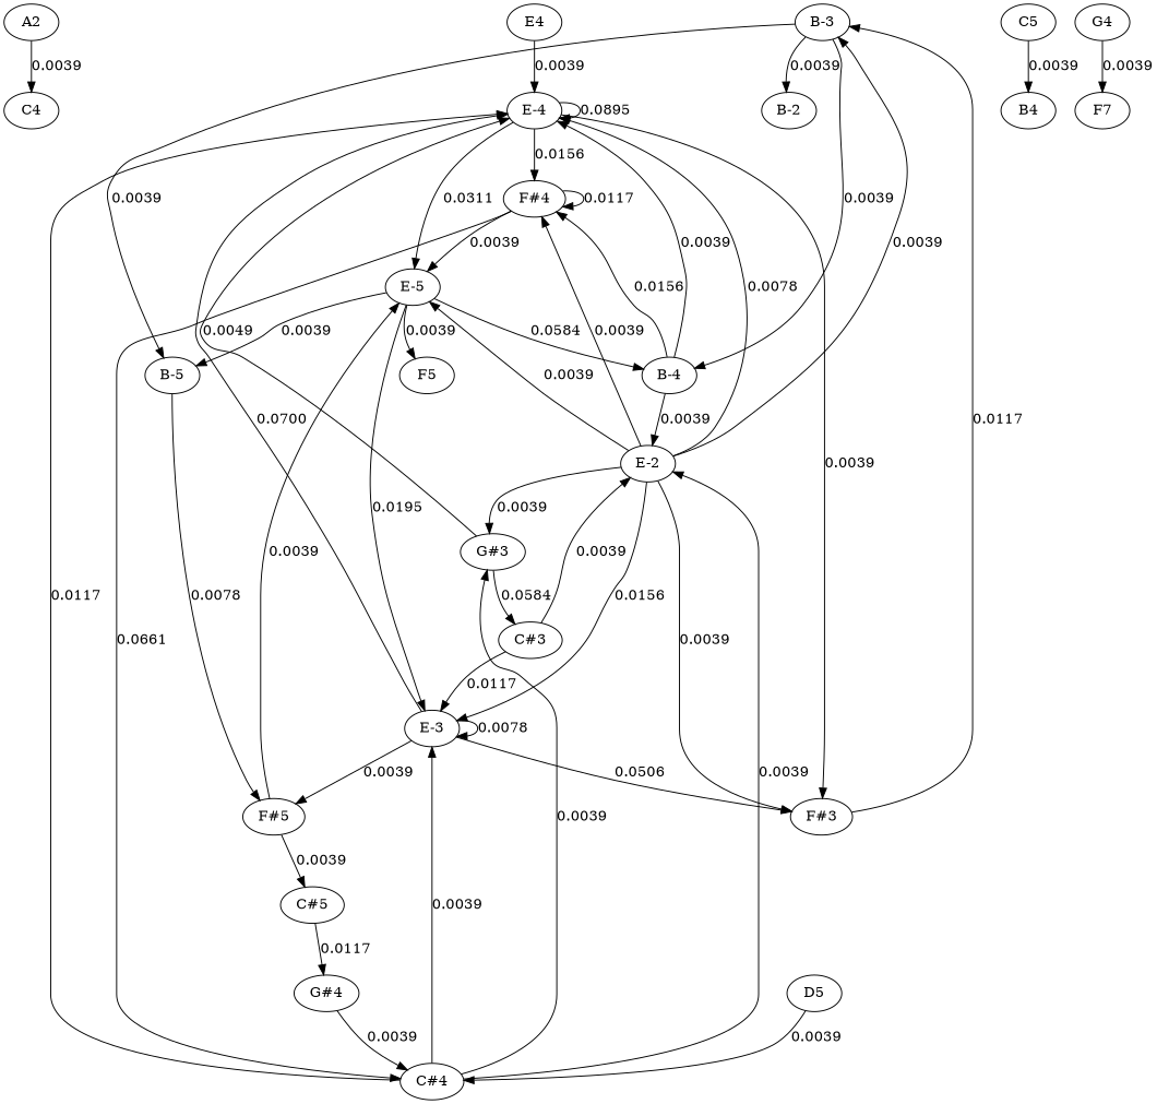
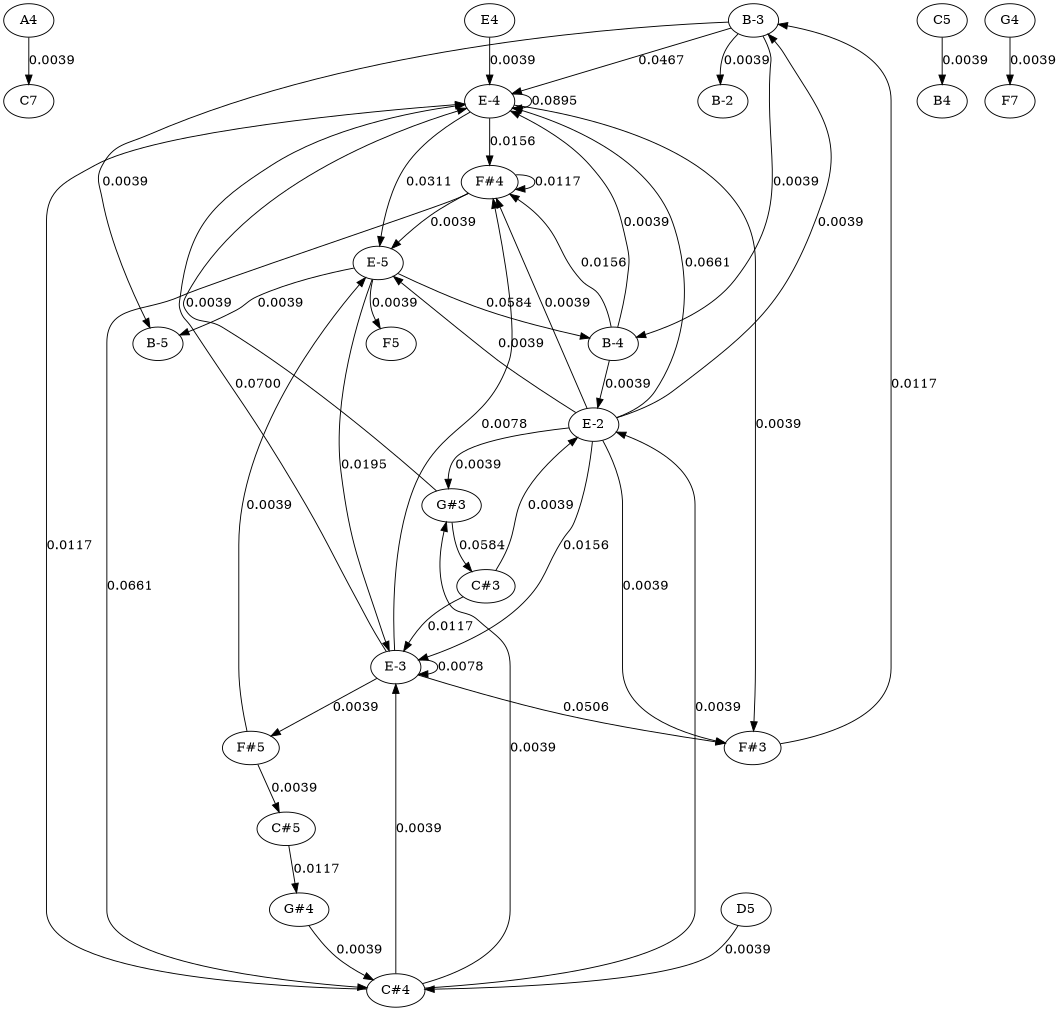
  strict graph {
    edge [arrowtype=normal dir=forward]
-   A4 [height=0.5 width=0.75 label=A2]
-   C4 [height=0.5 width=0.75]
+   A4 [height=0.5 width=0.75]
+   C4 [height=0.5 width=0.75 label=C7]
    "B-3" [height=0.5 width=0.75]
    "E-4" [height=0.5 width=0.75]
    "B-4" [height=0.5 width=0.75]
    "B-2" [height=0.5 width=0.75]
    "B-5" [height=0.5 width=0.75]
    "F#4" [height=0.5 width=0.75]
    "E-5" [height=0.5 width=0.75]
    "F#3" [height=0.5 width=0.75]
    "E-2" [height=0.5 width=0.75]
    "F#5" [height=0.5 width=0.75]
    "C#4" [height=0.5 width=0.75187]
    "E-3" [height=0.5 width=0.75]
    F5 [height=0.5 width=0.75]
    "G#3" [height=0.5 width=0.75927]
    "C#5" [height=0.5 width=0.75187]
    "C#3" [height=0.5 width=0.75187]
    "G#4" [height=0.5 width=0.75927]
    C5 [height=0.5 width=0.75]
    B4 [height=0.5 width=0.75]
    D5 [height=0.5 width=0.75]
    E4 [height=0.5 width=0.75]
    G4 [height=0.5 width=0.75]
    n25 [height=0.5 label=F7 width=0.75]
    A4 -- C4 [label=0.0039]
+   "B-3" -- "E-4" [label=0.0467]
    "B-3" -- "B-4" [label=0.0039]
    "B-3" -- "B-2" [label=0.0039]
    "B-3" -- "B-5" [label=0.0039]
    "E-4" -- "E-4" [label=0.0895]
    "E-4" -- "F#4" [label=0.0156]
    "E-4" -- "E-5" [label=0.0311]
    "E-4" -- "F#3" [label=0.0039]
    "B-4" -- "E-4" [label=0.0039]
    "B-4" -- "F#4" [label=0.0156]
    "B-4" -- "E-2" [label=0.0039]
-   "B-5" -- "F#5" [label=0.0078]
    "F#4" -- "F#4" [label=0.0117]
    "F#4" -- "E-5" [label=0.0039]
    "F#4" -- "C#4" [label=0.0661]
    "E-5" -- "B-4" [label=0.0584]
    "E-5" -- "B-5" [label=0.0039]
    "E-5" -- "E-3" [label=0.0195]
    "E-5" -- F5 [label=0.0039]
    "F#3" -- "B-3" [label=0.0117]
    "E-2" -- "B-3" [label=0.0039]
-   "E-2" -- "E-4" [label=0.0078]
+   "E-2" -- "E-4" [label=0.0661]
    "E-2" -- "F#4" [label=0.0039]
    "E-2" -- "E-5" [label=0.0039]
    "E-2" -- "F#3" [label=0.0039]
    "E-2" -- "E-3" [label=0.0156]
    "E-2" -- "G#3" [label=0.0039]
    "F#5" -- "E-5" [label=0.0039]
    "F#5" -- "C#5" [label=0.0039]
    "C#4" -- "E-4" [label=0.0117]
    "C#4" -- "E-2" [label=0.0039]
    "C#4" -- "E-3" [label=0.0039]
    "C#4" -- "G#3" [label=0.0039]
    "E-3" -- "E-4" [label=0.0700]
+   "E-3" -- "F#4" [label=0.0078]
    "E-3" -- "F#3" [label=0.0506]
    "E-3" -- "F#5" [label=0.0039]
    "E-3" -- "E-3" [label=0.0078]
-   "G#3" -- "E-4" [label=0.0049]
+   "G#3" -- "E-4" [label=0.0039]
    "G#3" -- "C#3" [label=0.0584]
    "C#5" -- "G#4" [label=0.0117]
    "C#3" -- "E-2" [label=0.0039]
    "C#3" -- "E-3" [label=0.0117]
    "G#4" -- "C#4" [label=0.0039]
    C5 -- B4 [label=0.0039]
    D5 -- "C#4" [label=0.0039]
    E4 -- "E-4" [label=0.0039]
    G4 -- n25 [label=0.0039]
  }
